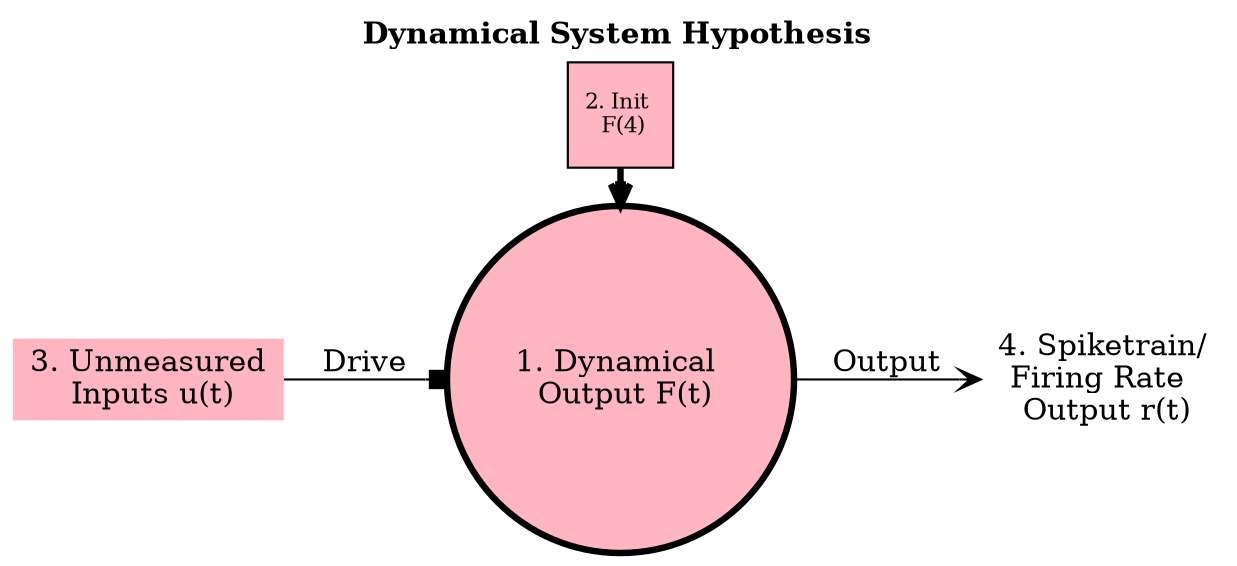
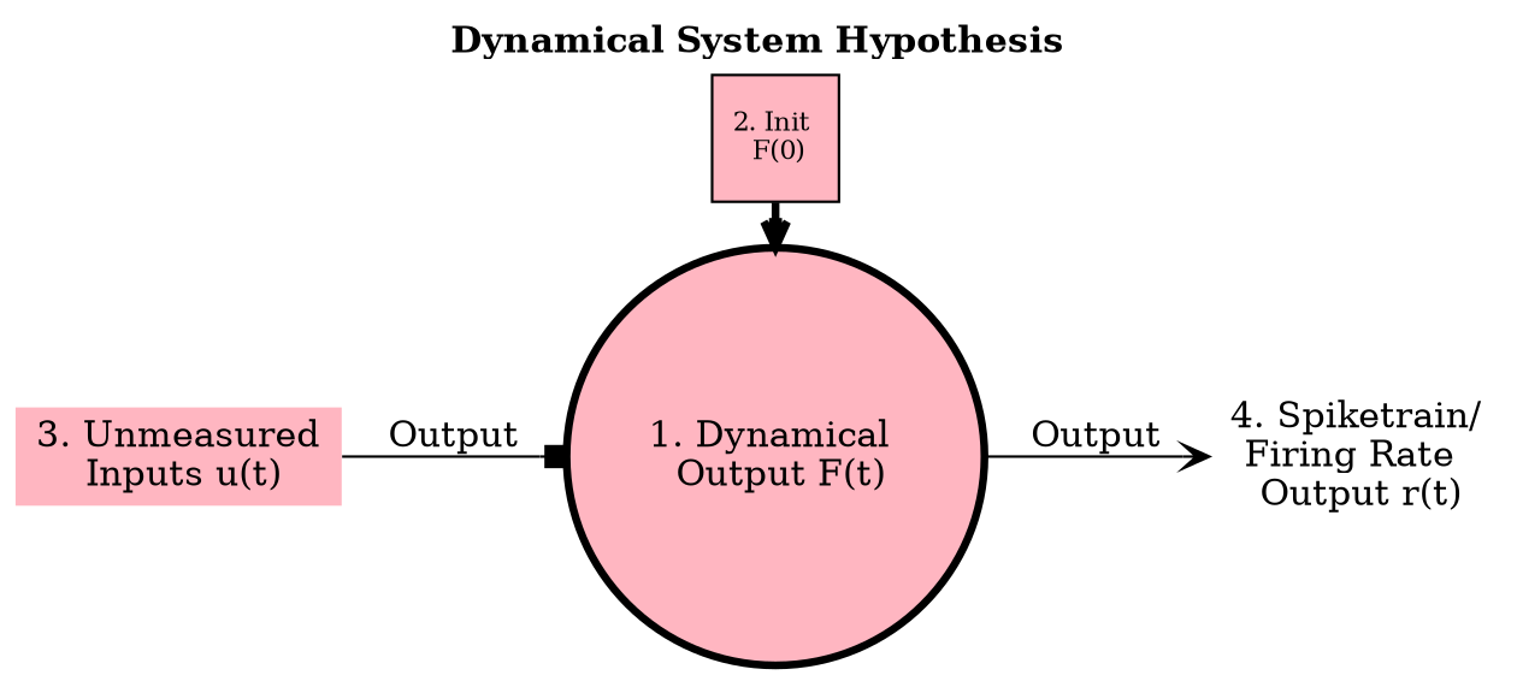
  digraph {
    label=<<B>Dynamical System Hypothesis</B>>
    labelloc=t
    rankdir=LR
    node [fillcolor=lightpink shape=plaintext style=filled]
    edge [arrowhead=vee]
    n1 [label="3. Unmeasured\n Inputs u(t)" width=1.4]
-   n2 [fontsize=10 label="2. Init \n F(4)" shape=square]
+   n2 [fontsize=10 label="2. Init \n F(0)" shape=square]
    n3 [label="1. Dynamical \n Output F(t)" penwidth=3 shape=circle]
    n4 [fillcolor=white label="4. Spiketrain/\nFiring Rate \n Output r(t)" width=1.4]
    subgraph sub_1 {
      rank=same
      n1
    }
    subgraph sub_2 {
      rank=same
      n2
      n3
    }
    subgraph sub_3 {
      rank=same
      n4
    }
-   n1 -> n3 [arrowhead=box label=Drive]
+   n1 -> n3 [arrowhead=box label=Output]
    n2 -> n3 [minlen=0.05 penwidth=3]
    n3 -> n4 [label=Output]
  }
